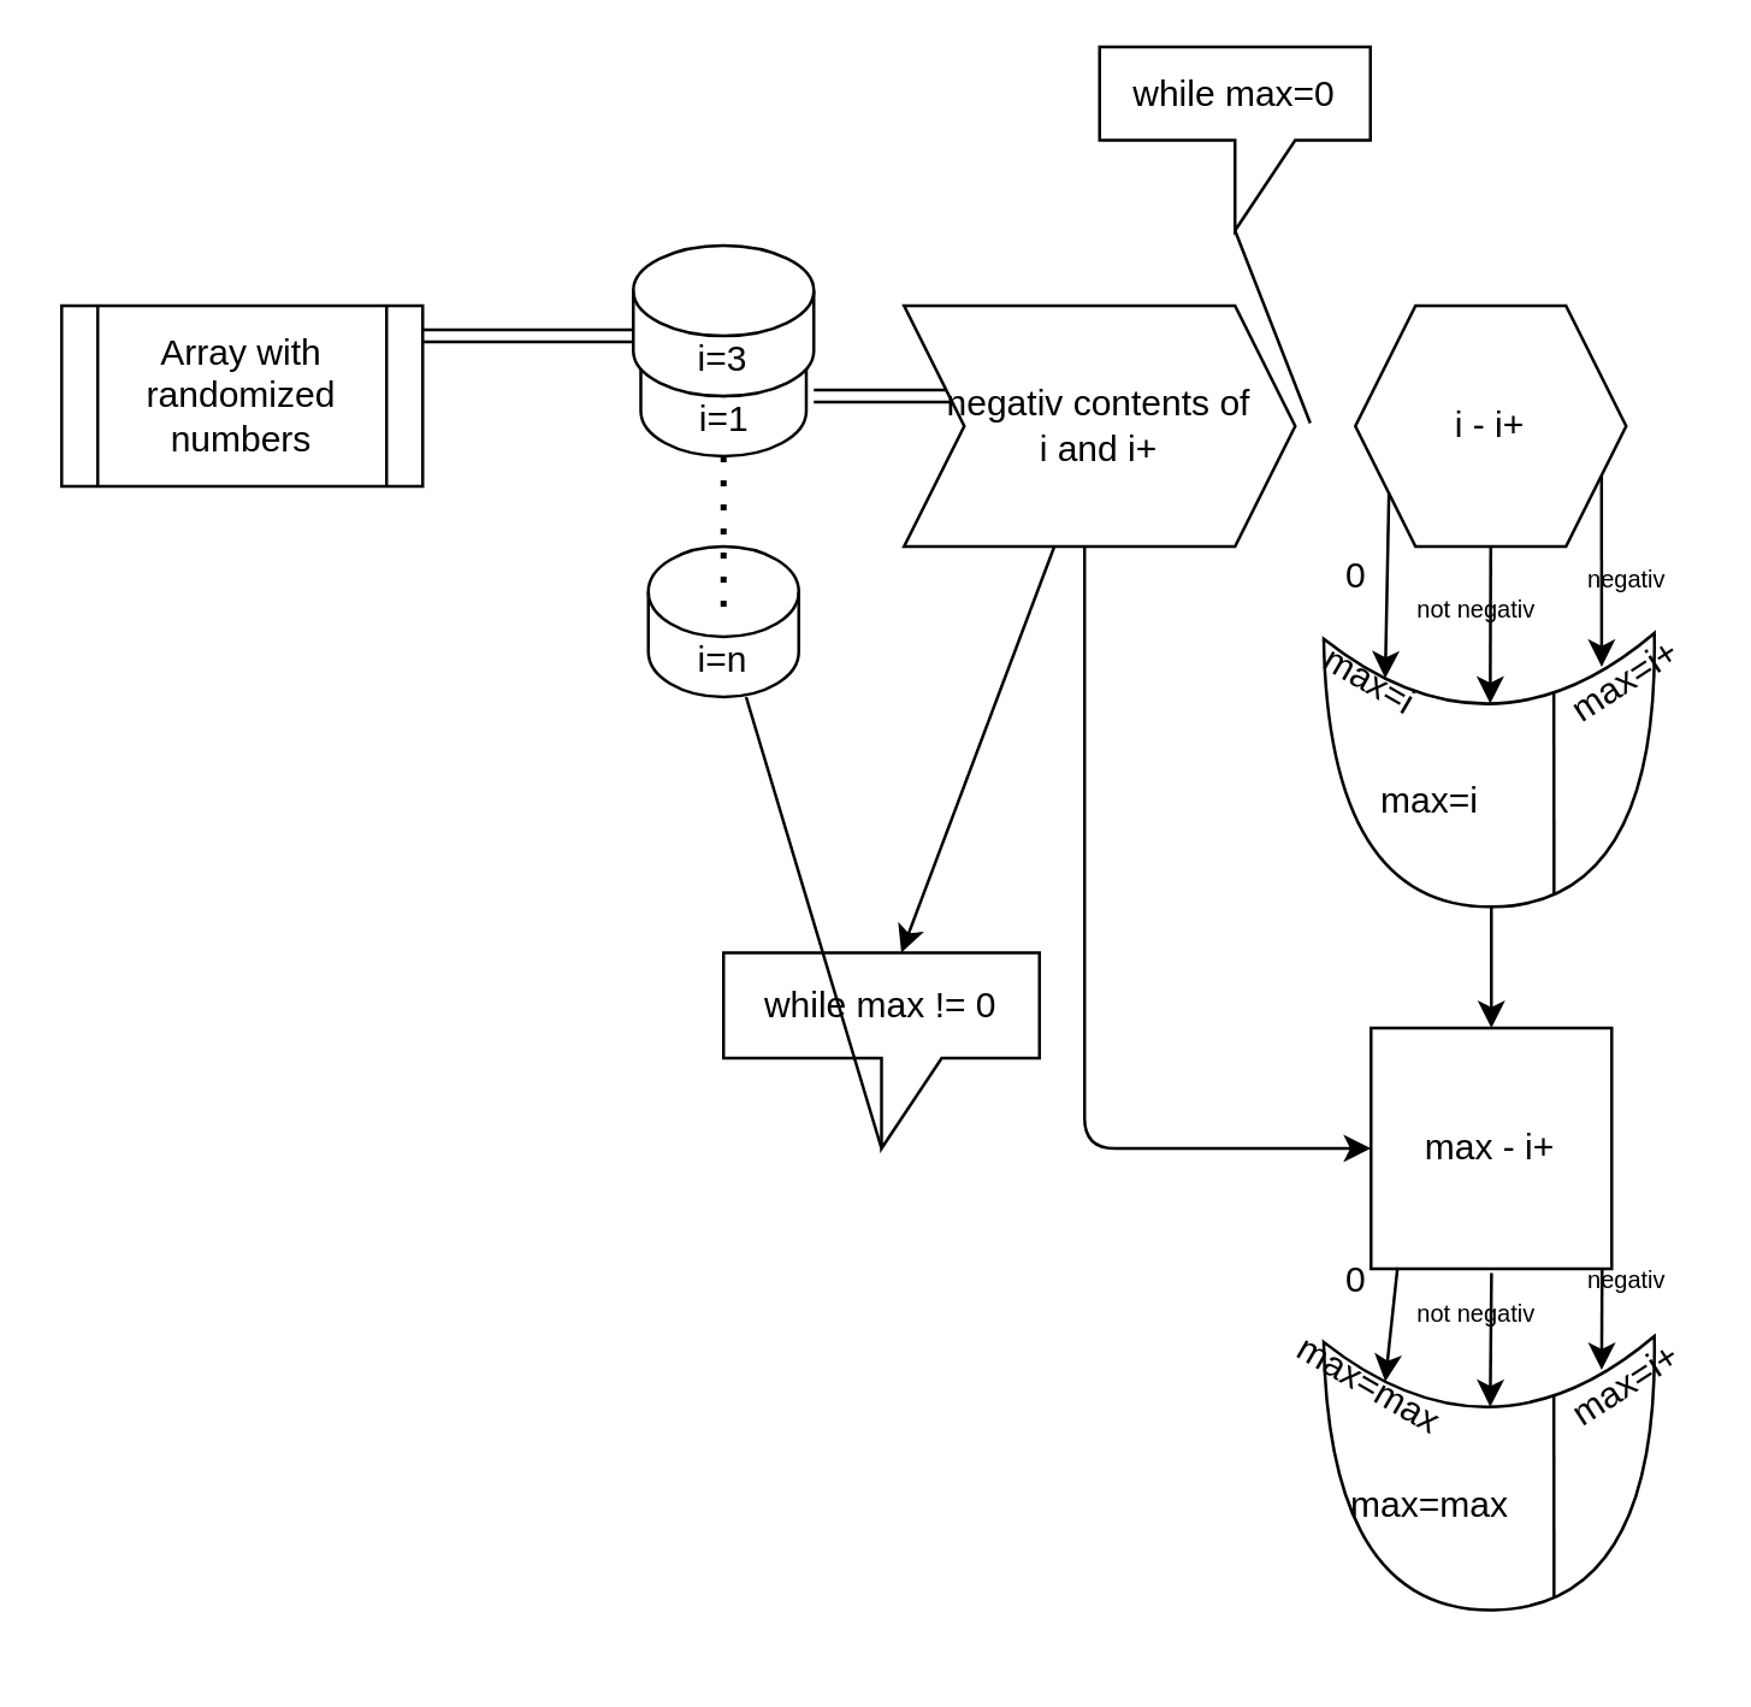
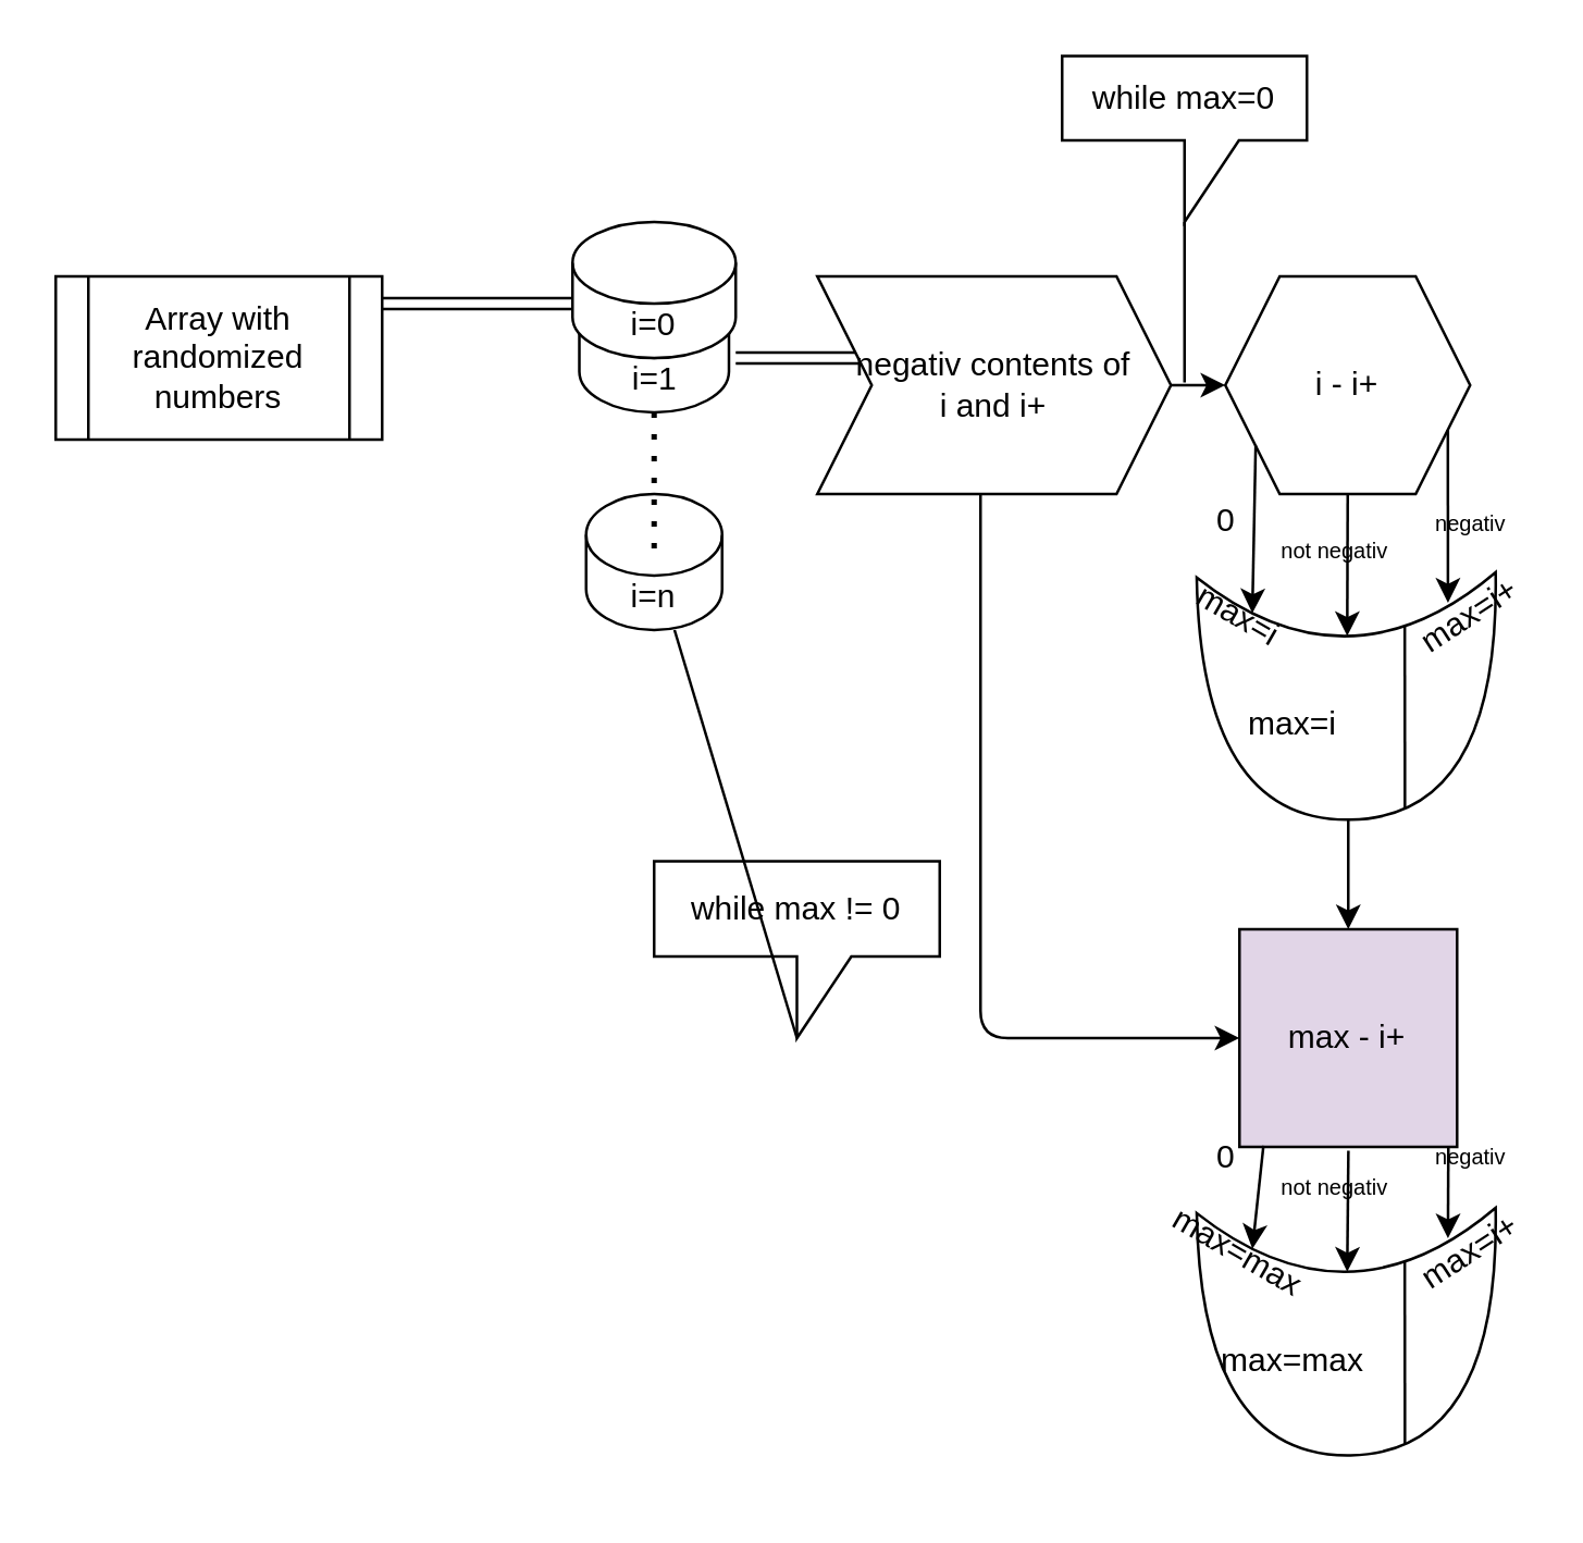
  <mxCell id="0" />
  <mxCell id="1" parent="0" />
  <mxCell id="2" value="i=n" style="shape=cylinder3;whiteSpace=wrap;html=1;boundedLbl=1;backgroundOutline=1;size=15;" vertex="1" parent="1"><mxGeometry x="215" y="181" width="50" height="50" as="geometry" /></mxCell>
  <mxCell id="3" value="i=1" style="shape=cylinder3;whiteSpace=wrap;html=1;boundedLbl=1;backgroundOutline=1;size=15;" vertex="1" parent="1"><mxGeometry x="212.5" y="101" width="55" height="50" as="geometry" /></mxCell>
  <mxCell id="4" value="" style="shape=link;html=1;" edge="1" parent="1"><mxGeometry width="100" relative="1" as="geometry"><mxPoint x="110" y="111" as="sourcePoint" /><mxPoint x="210" y="111" as="targetPoint" /></mxGeometry></mxCell>
  <mxCell id="5" value="Array with randomized numbers" style="shape=process;whiteSpace=wrap;html=1;backgroundOutline=1;" vertex="1" parent="1"><mxGeometry x="20" y="101" width="120" height="60" as="geometry" /></mxCell>
- <mxCell id="6" value="i=3" style="shape=cylinder3;whiteSpace=wrap;html=1;boundedLbl=1;backgroundOutline=1;size=15;" vertex="1" parent="1"><mxGeometry x="210" y="81" width="60" height="50" as="geometry" /></mxCell>
+ <mxCell id="6" value="i=0" style="shape=cylinder3;whiteSpace=wrap;html=1;boundedLbl=1;backgroundOutline=1;size=15;" vertex="1" parent="1"><mxGeometry x="210" y="81" width="60" height="50" as="geometry" /></mxCell>
  <mxCell id="7" value="" style="shape=link;html=1;" edge="1" parent="1"><mxGeometry width="100" relative="1" as="geometry"><mxPoint x="270" y="131" as="sourcePoint" /><mxPoint x="360" y="131" as="targetPoint" /></mxGeometry></mxCell>
  <mxCell id="8" value="" style="endArrow=none;dashed=1;html=1;dashPattern=1 3;strokeWidth=2;entryX=0.5;entryY=1;entryDx=0;entryDy=0;entryPerimeter=0;" edge="1" parent="1" target="3"><mxGeometry width="50" height="50" relative="1" as="geometry"><mxPoint x="240" y="201" as="sourcePoint" /><mxPoint x="260" y="161" as="targetPoint" /></mxGeometry></mxCell>
- <mxCell id="9" style="edgeStyle=none;html=1;" edge="1" parent="1" source="10" target="39"><mxGeometry relative="1" as="geometry" /></mxCell>
+ <mxCell id="9" style="edgeStyle=none;html=1;entryX=0;entryY=0.5;entryDx=0;entryDy=0;" edge="1" parent="1" source="10" target="11"><mxGeometry relative="1" as="geometry" /></mxCell>
  <mxCell id="10" value="negativ contents of&lt;br&gt;i and i+" style="shape=step;perimeter=stepPerimeter;whiteSpace=wrap;html=1;fixedSize=1;" vertex="1" parent="1"><mxGeometry x="300" y="101" width="130" height="80" as="geometry" /></mxCell>
  <mxCell id="11" value="i - i+" style="shape=hexagon;perimeter=hexagonPerimeter2;whiteSpace=wrap;html=1;fixedSize=1;size=20;" vertex="1" parent="1"><mxGeometry x="450" y="101" width="90" height="80" as="geometry" /></mxCell>
  <mxCell id="12" style="edgeStyle=none;html=1;entryX=0.5;entryY=0;entryDx=0;entryDy=0;fontSize=8;" edge="1" parent="1" source="13" target="25"><mxGeometry relative="1" as="geometry" /></mxCell>
  <mxCell id="13" value="" style="shape=xor;whiteSpace=wrap;html=1;rotation=89;" vertex="1" parent="1"><mxGeometry x="450.21" y="200.78" width="90" height="109.91" as="geometry" /></mxCell>
  <mxCell id="14" value="" style="endArrow=classic;html=1;exitX=1;exitY=0.75;exitDx=0;exitDy=0;entryX=0.121;entryY=0.161;entryDx=0;entryDy=0;entryPerimeter=0;" edge="1" parent="1" source="11" target="13"><mxGeometry width="50" height="50" relative="1" as="geometry"><mxPoint x="490" y="201" as="sourcePoint" /><mxPoint x="540" y="151" as="targetPoint" /></mxGeometry></mxCell>
  <mxCell id="15" value="" style="endArrow=classic;html=1;exitX=0.5;exitY=1;exitDx=0;exitDy=0;entryX=0.25;entryY=0.5;entryDx=0;entryDy=0;entryPerimeter=0;" edge="1" parent="1" source="11" target="13"><mxGeometry width="50" height="50" relative="1" as="geometry"><mxPoint x="478.987" y="161.003" as="sourcePoint" /><mxPoint x="481.005" y="235.118" as="targetPoint" /></mxGeometry></mxCell>
  <mxCell id="16" value="" style="endArrow=classic;html=1;exitX=0.124;exitY=0.777;exitDx=0;exitDy=0;entryX=0.15;entryY=0.816;entryDx=0;entryDy=0;entryPerimeter=0;exitPerimeter=0;" edge="1" parent="1" source="11" target="13"><mxGeometry width="50" height="50" relative="1" as="geometry"><mxPoint x="459.997" y="151.003" as="sourcePoint" /><mxPoint x="462.015" y="225.118" as="targetPoint" /></mxGeometry></mxCell>
  <mxCell id="17" value="max=i" style="text;html=1;strokeColor=none;fillColor=none;align=center;verticalAlign=middle;whiteSpace=wrap;rounded=0;rotation=30;" vertex="1" parent="1"><mxGeometry x="445" y="221" width="20" height="10" as="geometry" /></mxCell>
  <mxCell id="18" value="0" style="text;html=1;align=center;verticalAlign=middle;resizable=0;points=[];autosize=1;strokeColor=none;fillColor=none;" vertex="1" parent="1"><mxGeometry x="440" y="181" width="20" height="20" as="geometry" /></mxCell>
  <mxCell id="19" value="max=i" style="text;html=1;strokeColor=none;fillColor=none;align=center;verticalAlign=middle;whiteSpace=wrap;rounded=0;" vertex="1" parent="1"><mxGeometry x="465" y="261" width="20" height="10" as="geometry" /></mxCell>
  <mxCell id="20" value="&lt;font style=&quot;font-size: 8px&quot;&gt;not negativ&lt;/font&gt;" style="text;html=1;align=center;verticalAlign=middle;resizable=0;points=[];autosize=1;strokeColor=none;fillColor=none;" vertex="1" parent="1"><mxGeometry x="465" y="191" width="50" height="20" as="geometry" /></mxCell>
  <mxCell id="21" value="max=i+" style="text;html=1;strokeColor=none;fillColor=none;align=center;verticalAlign=middle;whiteSpace=wrap;rounded=0;rotation=-33;" vertex="1" parent="1"><mxGeometry x="530" y="221" width="20" height="10" as="geometry" /></mxCell>
  <mxCell id="22" value="" style="endArrow=none;html=1;fontSize=8;entryX=0.212;entryY=0.307;entryDx=0;entryDy=0;entryPerimeter=0;exitX=0.957;exitY=0.317;exitDx=0;exitDy=0;exitPerimeter=0;" edge="1" parent="1" source="13" target="13"><mxGeometry width="50" height="50" relative="1" as="geometry"><mxPoint x="500" y="341" as="sourcePoint" /><mxPoint x="550" y="291" as="targetPoint" /></mxGeometry></mxCell>
  <mxCell id="23" value="&lt;font style=&quot;font-size: 8px&quot;&gt;negativ&lt;/font&gt;" style="text;html=1;align=center;verticalAlign=middle;resizable=0;points=[];autosize=1;strokeColor=none;fillColor=none;" vertex="1" parent="1"><mxGeometry x="520" y="180.78" width="40" height="20" as="geometry" /></mxCell>
  <mxCell id="24" value="" style="endArrow=classic;html=1;fontSize=8;" edge="1" parent="1" target="25"><mxGeometry width="50" height="50" relative="1" as="geometry"><mxPoint x="360" y="181" as="sourcePoint" /><mxPoint x="360" y="351" as="targetPoint" /><Array as="points"><mxPoint x="360" y="381" /><mxPoint x="450" y="381" /></Array></mxGeometry></mxCell>
- <mxCell id="25" value="&lt;font style=&quot;font-size: 12px&quot;&gt;max - i+&lt;/font&gt;" style="whiteSpace=wrap;html=1;aspect=fixed;fontSize=8;" vertex="1" parent="1"><mxGeometry x="455.21" y="341" width="80" height="80" as="geometry" /></mxCell>
+ <mxCell id="25" value="&lt;font style=&quot;font-size: 12px&quot;&gt;max - i+&lt;/font&gt;" style="whiteSpace=wrap;html=1;aspect=fixed;fontSize=8;fillColor=#e1d5e7;" vertex="1" parent="1"><mxGeometry x="455.21" y="341" width="80" height="80" as="geometry" /></mxCell>
  <mxCell id="26" value="" style="shape=xor;whiteSpace=wrap;html=1;rotation=89;" vertex="1" parent="1"><mxGeometry x="450.21" y="434.42" width="90" height="109.91" as="geometry" /></mxCell>
  <mxCell id="27" value="" style="endArrow=classic;html=1;entryX=0.121;entryY=0.161;entryDx=0;entryDy=0;entryPerimeter=0;" edge="1" parent="1" target="26"><mxGeometry width="50" height="50" relative="1" as="geometry"><mxPoint x="532" y="421" as="sourcePoint" /><mxPoint x="540" y="384.64" as="targetPoint" /></mxGeometry></mxCell>
  <mxCell id="28" value="" style="endArrow=classic;html=1;exitX=0.605;exitY=-0.11;exitDx=0;exitDy=0;entryX=0.25;entryY=0.5;entryDx=0;entryDy=0;entryPerimeter=0;exitPerimeter=0;" edge="1" parent="1" target="26" source="33"><mxGeometry width="50" height="50" relative="1" as="geometry"><mxPoint x="495" y="414.64" as="sourcePoint" /><mxPoint x="481.005" y="468.758" as="targetPoint" /></mxGeometry></mxCell>
  <mxCell id="29" value="" style="endArrow=classic;html=1;exitX=1.201;exitY=0.296;exitDx=0;exitDy=0;entryX=0.15;entryY=0.816;entryDx=0;entryDy=0;entryPerimeter=0;exitPerimeter=0;" edge="1" parent="1" target="26" source="31"><mxGeometry width="50" height="50" relative="1" as="geometry"><mxPoint x="461.16" y="396.8" as="sourcePoint" /><mxPoint x="462.015" y="458.758" as="targetPoint" /></mxGeometry></mxCell>
  <mxCell id="30" value="max=max" style="text;html=1;strokeColor=none;fillColor=none;align=center;verticalAlign=middle;whiteSpace=wrap;rounded=0;rotation=30;" vertex="1" parent="1"><mxGeometry x="445" y="454.64" width="20" height="10" as="geometry" /></mxCell>
  <mxCell id="31" value="0" style="text;html=1;align=center;verticalAlign=middle;resizable=0;points=[];autosize=1;strokeColor=none;fillColor=none;" vertex="1" parent="1"><mxGeometry x="440" y="414.64" width="20" height="20" as="geometry" /></mxCell>
  <mxCell id="32" value="max=max" style="text;html=1;strokeColor=none;fillColor=none;align=center;verticalAlign=middle;whiteSpace=wrap;rounded=0;" vertex="1" parent="1"><mxGeometry x="465" y="494.64" width="20" height="10" as="geometry" /></mxCell>
  <mxCell id="33" value="&lt;font style=&quot;font-size: 8px&quot;&gt;not negativ&lt;/font&gt;" style="text;html=1;align=center;verticalAlign=middle;resizable=0;points=[];autosize=1;strokeColor=none;fillColor=none;" vertex="1" parent="1"><mxGeometry x="465" y="424.64" width="50" height="20" as="geometry" /></mxCell>
  <mxCell id="34" value="max=i+" style="text;html=1;strokeColor=none;fillColor=none;align=center;verticalAlign=middle;whiteSpace=wrap;rounded=0;rotation=-33;" vertex="1" parent="1"><mxGeometry x="530" y="454.64" width="20" height="10" as="geometry" /></mxCell>
  <mxCell id="35" value="" style="endArrow=none;html=1;fontSize=8;entryX=0.212;entryY=0.307;entryDx=0;entryDy=0;entryPerimeter=0;exitX=0.957;exitY=0.317;exitDx=0;exitDy=0;exitPerimeter=0;" edge="1" parent="1" source="26" target="26"><mxGeometry width="50" height="50" relative="1" as="geometry"><mxPoint x="500" y="574.64" as="sourcePoint" /><mxPoint x="550" y="524.64" as="targetPoint" /></mxGeometry></mxCell>
  <mxCell id="36" value="&lt;font style=&quot;font-size: 8px&quot;&gt;negativ&lt;/font&gt;" style="text;html=1;align=center;verticalAlign=middle;resizable=0;points=[];autosize=1;strokeColor=none;fillColor=none;" vertex="1" parent="1"><mxGeometry x="520" y="414.42" width="40" height="20" as="geometry" /></mxCell>
- <mxCell id="37" value="while max=0" style="shape=callout;whiteSpace=wrap;html=1;perimeter=calloutPerimeter;fontSize=12;" vertex="1" parent="1"><mxGeometry x="365" y="15" width="90" height="61" as="geometry" /></mxCell>
+ <mxCell id="37" value="while max=0" style="shape=callout;whiteSpace=wrap;html=1;perimeter=calloutPerimeter;fontSize=12;" vertex="1" parent="1"><mxGeometry x="390" y="20" width="90" height="61" as="geometry" /></mxCell>
  <mxCell id="38" value="" style="endArrow=none;html=1;fontSize=12;entryX=0;entryY=0;entryDx=45;entryDy=61;entryPerimeter=0;" edge="1" parent="1" target="37"><mxGeometry width="50" height="50" relative="1" as="geometry"><mxPoint x="435" y="140" as="sourcePoint" /><mxPoint x="470" y="80" as="targetPoint" /></mxGeometry></mxCell>
  <mxCell id="39" value="while max != 0" style="shape=callout;whiteSpace=wrap;html=1;perimeter=calloutPerimeter;fontSize=12;rotation=0;" vertex="1" parent="1"><mxGeometry x="240" y="316" width="105" height="65" as="geometry" /></mxCell>
  <mxCell id="40" value="" style="endArrow=none;html=1;fontSize=12;exitX=0;exitY=0;exitDx=52.5;exitDy=65;exitPerimeter=0;" edge="1" parent="1" source="39" target="2"><mxGeometry width="50" height="50" relative="1" as="geometry"><mxPoint x="289.5" y="382" as="sourcePoint" /><mxPoint x="368" y="381" as="targetPoint" /></mxGeometry></mxCell>
